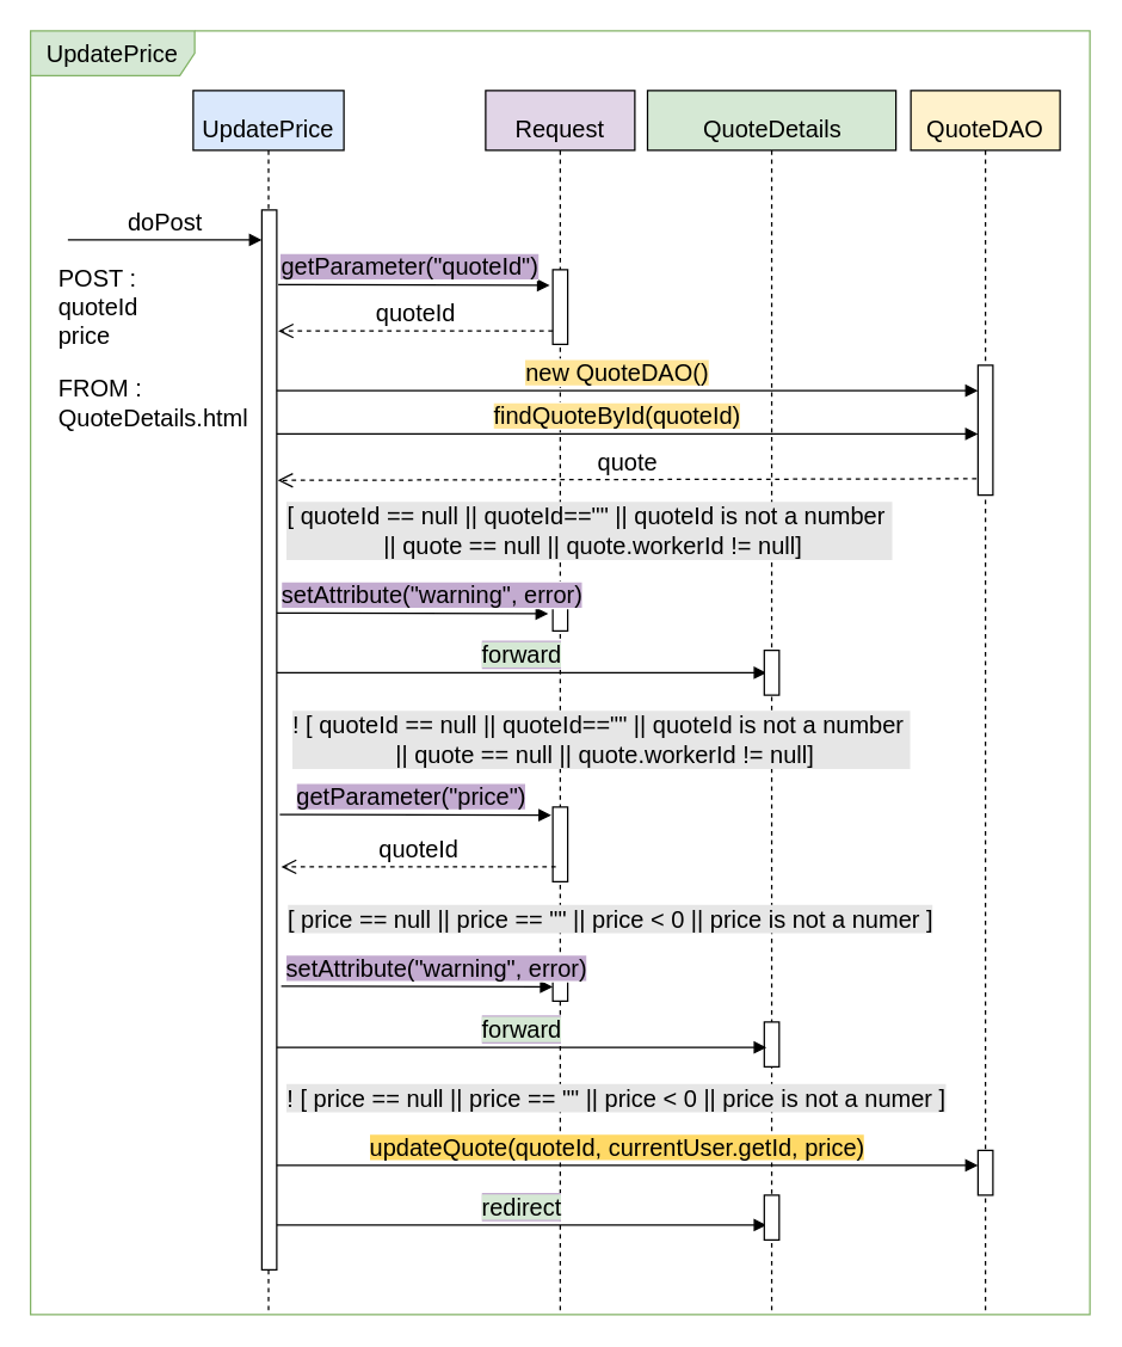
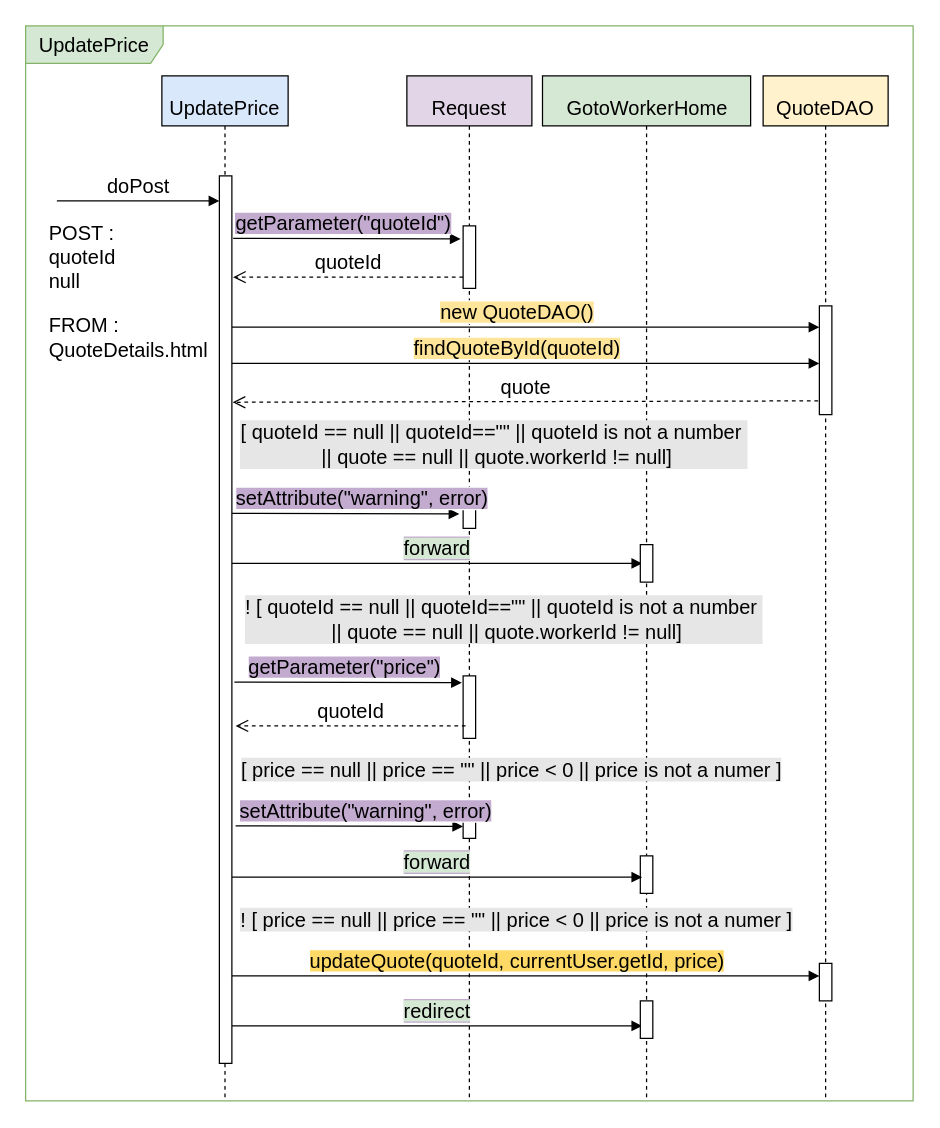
  <mxCell id="0" />
  <mxCell id="1" parent="0" />
  <mxCell id="2" value="UpdatePrice" style="shape=umlFrame;whiteSpace=wrap;html=1;fontSize=16;width=110;height=30;fillColor=#d5e8d4;strokeColor=#82b366;" parent="1" vertex="1"><mxGeometry x="20" y="20" width="710" height="860" as="geometry" /></mxCell>
  <mxCell id="3" value="&lt;font style=&quot;font-size: 16px;&quot;&gt;UpdatePrice&lt;/font&gt;" style="shape=umlLifeline;perimeter=lifelinePerimeter;whiteSpace=wrap;html=1;container=1;collapsible=0;recursiveResize=0;outlineConnect=0;fontSize=33;align=center;fillColor=#dae8fc;strokeColor=#000000;" parent="1" vertex="1"><mxGeometry x="129" y="60" width="101" height="820" as="geometry" /></mxCell>
  <mxCell id="4" value="&lt;span style=&quot;font-size: 16px;&quot;&gt;Request&lt;/span&gt;" style="shape=umlLifeline;perimeter=lifelinePerimeter;whiteSpace=wrap;html=1;container=1;collapsible=0;recursiveResize=0;outlineConnect=0;fontSize=33;align=center;fillColor=#e1d5e7;strokeColor=#000000;" parent="1" vertex="1"><mxGeometry x="325" y="60" width="100" height="820" as="geometry" /></mxCell>
  <mxCell id="5" value="" style="html=1;points=[];perimeter=orthogonalPerimeter;fontSize=16;" parent="4" vertex="1"><mxGeometry x="45" y="120" width="10" height="50" as="geometry" /></mxCell>
  <mxCell id="6" value="" style="html=1;points=[];perimeter=orthogonalPerimeter;fontSize=16;" vertex="1" parent="4"><mxGeometry x="45" y="342" width="10" height="20" as="geometry" /></mxCell>
  <mxCell id="7" value="&lt;span style=&quot;background-color: rgb(213, 232, 212);&quot;&gt;forward&lt;/span&gt;" style="html=1;verticalAlign=bottom;endArrow=block;rounded=0;labelBackgroundColor=#C3ABD0;fontSize=16;fontColor=#000000;" edge="1" parent="4"><mxGeometry width="80" relative="1" as="geometry"><mxPoint x="-140" y="390" as="sourcePoint" /><mxPoint x="188.25" y="390" as="targetPoint" /></mxGeometry></mxCell>
  <mxCell id="8" value="" style="html=1;points=[];perimeter=orthogonalPerimeter;fontSize=16;" vertex="1" parent="4"><mxGeometry x="45" y="480" width="10" height="50" as="geometry" /></mxCell>
  <mxCell id="9" value="" style="html=1;points=[];perimeter=orthogonalPerimeter;fontSize=16;" vertex="1" parent="4"><mxGeometry x="45" y="590" width="10" height="20" as="geometry" /></mxCell>
  <mxCell id="10" value="&lt;span style=&quot;background-color: rgb(213, 232, 212);&quot;&gt;redirect&lt;/span&gt;" style="html=1;verticalAlign=bottom;endArrow=block;rounded=0;labelBackgroundColor=#C3ABD0;fontSize=16;fontColor=#000000;" edge="1" parent="4"><mxGeometry width="80" relative="1" as="geometry"><mxPoint x="-140" y="760" as="sourcePoint" /><mxPoint x="188.25" y="760" as="targetPoint" /></mxGeometry></mxCell>
- <mxCell id="11" value="&lt;p style=&quot;line-height: 0.4;&quot;&gt;&lt;/p&gt;&lt;blockquote style=&quot;margin: 0px 0px 0px 40px; border: none; padding: 0px; line-height: 0.6;&quot;&gt;&lt;/blockquote&gt;&lt;span style=&quot;font-size: 16px;&quot;&gt;QuoteDetails&lt;/span&gt;&lt;br&gt;&lt;p&gt;&lt;/p&gt;" style="shape=umlLifeline;perimeter=lifelinePerimeter;whiteSpace=wrap;html=1;container=1;collapsible=0;recursiveResize=0;outlineConnect=0;fontSize=33;align=center;fillColor=#d5e8d4;strokeColor=#000000;" parent="1" vertex="1"><mxGeometry x="433.5" y="60" width="166.5" height="820" as="geometry" /></mxCell>
+ <mxCell id="11" value="&lt;p style=&quot;line-height: 0.4;&quot;&gt;&lt;/p&gt;&lt;blockquote style=&quot;margin: 0px 0px 0px 40px; border: none; padding: 0px; line-height: 0.6;&quot;&gt;&lt;/blockquote&gt;&lt;span style=&quot;font-size: 16px;&quot;&gt;GotoWorkerHome&lt;/span&gt;&lt;br&gt;&lt;p&gt;&lt;/p&gt;" style="shape=umlLifeline;perimeter=lifelinePerimeter;whiteSpace=wrap;html=1;container=1;collapsible=0;recursiveResize=0;outlineConnect=0;fontSize=33;align=center;fillColor=#d5e8d4;strokeColor=#000000;" parent="1" vertex="1"><mxGeometry x="433.5" y="60" width="166.5" height="820" as="geometry" /></mxCell>
  <mxCell id="12" value="quote" style="html=1;verticalAlign=bottom;endArrow=open;dashed=1;endSize=8;rounded=0;fontSize=16;entryX=1.067;entryY=0.656;entryDx=0;entryDy=0;entryPerimeter=0;" edge="1" parent="11"><mxGeometry relative="1" as="geometry"><mxPoint x="220.5" y="260" as="sourcePoint" /><mxPoint x="-247.83" y="261.12" as="targetPoint" /></mxGeometry></mxCell>
  <mxCell id="13" value="[ quoteId == null || quoteId==&quot;&quot; || quoteId is not a number&amp;nbsp;&lt;br&gt;&amp;nbsp;|| quote == null || quote.workerId != null]" style="text;html=1;strokeColor=none;fillColor=none;align=center;verticalAlign=middle;whiteSpace=wrap;rounded=0;labelBackgroundColor=#E6E6E6;fontSize=16;fontColor=#000000;" vertex="1" parent="11"><mxGeometry x="-243.5" y="280" width="410" height="30" as="geometry" /></mxCell>
  <mxCell id="14" value="" style="html=1;points=[];perimeter=orthogonalPerimeter;fontSize=16;" vertex="1" parent="11"><mxGeometry x="78.25" y="375" width="10" height="30" as="geometry" /></mxCell>
  <mxCell id="15" value="" style="html=1;points=[];perimeter=orthogonalPerimeter;fontSize=16;" vertex="1" parent="11"><mxGeometry x="78.25" y="624" width="10" height="30" as="geometry" /></mxCell>
  <mxCell id="16" value="" style="html=1;points=[];perimeter=orthogonalPerimeter;fontSize=16;" vertex="1" parent="11"><mxGeometry x="78.25" y="740" width="10" height="30" as="geometry" /></mxCell>
  <mxCell id="17" value="&lt;span style=&quot;font-size: 16px;&quot;&gt;QuoteDAO&lt;/span&gt;" style="shape=umlLifeline;perimeter=lifelinePerimeter;whiteSpace=wrap;html=1;container=1;collapsible=0;recursiveResize=0;outlineConnect=0;fontSize=33;align=center;fillColor=#fff2cc;strokeColor=#000000;" parent="1" vertex="1"><mxGeometry x="610" y="60" width="100" height="820" as="geometry" /></mxCell>
  <mxCell id="18" value="" style="html=1;points=[];perimeter=orthogonalPerimeter;fontSize=16;" parent="17" vertex="1"><mxGeometry x="45" y="184" width="10" height="87" as="geometry" /></mxCell>
  <mxCell id="19" value="" style="html=1;points=[];perimeter=orthogonalPerimeter;fontSize=16;" vertex="1" parent="17"><mxGeometry x="45" y="710" width="10" height="30" as="geometry" /></mxCell>
- <mxCell id="20" value="POST :&lt;br&gt;&lt;div style=&quot;&quot;&gt;quoteId&lt;/div&gt;&lt;div style=&quot;&quot;&gt;price&lt;/div&gt;" style="text;html=1;strokeColor=none;fillColor=none;align=left;verticalAlign=middle;whiteSpace=wrap;rounded=0;fontSize=16;" parent="1" vertex="1"><mxGeometry x="37" y="170" width="140" height="70" as="geometry" /></mxCell>
+ <mxCell id="20" value="POST :&lt;br&gt;&lt;div style=&quot;&quot;&gt;quoteId&lt;/div&gt;&lt;div style=&quot;&quot;&gt;null&lt;/div&gt;" style="text;html=1;strokeColor=none;fillColor=none;align=left;verticalAlign=middle;whiteSpace=wrap;rounded=0;fontSize=16;" parent="1" vertex="1"><mxGeometry x="37" y="170" width="140" height="70" as="geometry" /></mxCell>
  <mxCell id="21" value="" style="html=1;points=[];perimeter=orthogonalPerimeter;fontSize=16;" parent="1" vertex="1"><mxGeometry x="175" y="140" width="10" height="710" as="geometry" /></mxCell>
  <mxCell id="22" value="doPost" style="html=1;verticalAlign=bottom;endArrow=block;rounded=0;fontSize=16;" parent="1" edge="1"><mxGeometry width="80" relative="1" as="geometry"><mxPoint x="45" y="160" as="sourcePoint" /><mxPoint x="175" y="160" as="targetPoint" /></mxGeometry></mxCell>
  <mxCell id="23" value="quoteId" style="html=1;verticalAlign=bottom;endArrow=open;dashed=1;endSize=8;rounded=0;fontSize=16;" parent="1" edge="1" source="5"><mxGeometry relative="1" as="geometry"><mxPoint x="361" y="220.38" as="sourcePoint" /><mxPoint x="186" y="221" as="targetPoint" /></mxGeometry></mxCell>
  <mxCell id="24" value="FROM :&lt;br&gt;QuoteDetails.html" style="text;html=1;strokeColor=none;fillColor=none;align=left;verticalAlign=middle;whiteSpace=wrap;rounded=0;fontSize=16;" parent="1" vertex="1"><mxGeometry x="37" y="244" width="102" height="50" as="geometry" /></mxCell>
  <mxCell id="25" value="&lt;span style=&quot;background-color: rgb(195, 171, 208);&quot;&gt;getParameter(&quot;quoteId&quot;)&lt;/span&gt;" style="html=1;verticalAlign=bottom;endArrow=block;rounded=0;fontSize=16;entryX=0.2;entryY=0.45;entryDx=0;entryDy=0;entryPerimeter=0;" parent="1" edge="1"><mxGeometry x="-0.029" width="80" relative="1" as="geometry"><mxPoint x="186" y="190" as="sourcePoint" /><mxPoint x="368" y="190.5" as="targetPoint" /><mxPoint as="offset" /></mxGeometry></mxCell>
  <mxCell id="26" value="&lt;span style=&quot;background-color: rgb(195, 171, 208);&quot;&gt;setAttribute(&quot;warning&quot;, error)&lt;/span&gt;" style="html=1;verticalAlign=bottom;endArrow=block;rounded=0;fontSize=16;entryX=0.2;entryY=0.45;entryDx=0;entryDy=0;entryPerimeter=0;" edge="1" parent="1"><mxGeometry x="0.154" width="80" relative="1" as="geometry"><mxPoint x="185" y="410" as="sourcePoint" /><mxPoint x="367" y="410.5" as="targetPoint" /><mxPoint x="-1" as="offset" /></mxGeometry></mxCell>
  <mxCell id="27" value="&lt;span style=&quot;background-color: rgb(255, 229, 153);&quot;&gt;new QuoteDAO()&lt;/span&gt;" style="html=1;verticalAlign=bottom;endArrow=block;rounded=0;fontSize=16;" edge="1" parent="1"><mxGeometry x="-0.029" width="80" relative="1" as="geometry"><mxPoint x="185" y="261" as="sourcePoint" /><mxPoint x="655" y="261" as="targetPoint" /><mxPoint as="offset" /></mxGeometry></mxCell>
  <mxCell id="28" value="&lt;span style=&quot;background-color: rgb(255, 229, 153);&quot;&gt;findQuoteById(quoteId)&lt;/span&gt;" style="html=1;verticalAlign=bottom;endArrow=block;rounded=0;fontSize=16;" edge="1" parent="1"><mxGeometry x="-0.029" width="80" relative="1" as="geometry"><mxPoint x="185" y="290" as="sourcePoint" /><mxPoint x="655" y="290" as="targetPoint" /><mxPoint as="offset" /></mxGeometry></mxCell>
  <mxCell id="29" value="&lt;span style=&quot;background-color: rgb(195, 171, 208);&quot;&gt;getParameter(&quot;price&quot;)&lt;/span&gt;" style="html=1;verticalAlign=bottom;endArrow=block;rounded=0;fontSize=16;entryX=0.2;entryY=0.45;entryDx=0;entryDy=0;entryPerimeter=0;" edge="1" parent="1"><mxGeometry x="-0.029" width="80" relative="1" as="geometry"><mxPoint x="187" y="545" as="sourcePoint" /><mxPoint x="369" y="545.5" as="targetPoint" /><mxPoint as="offset" /></mxGeometry></mxCell>
  <mxCell id="30" value="! [ quoteId == null || quoteId==&quot;&quot; || quoteId is not a number&amp;nbsp;&lt;br&gt;&amp;nbsp;|| quote == null || quote.workerId != null]" style="text;html=1;strokeColor=none;fillColor=none;align=center;verticalAlign=middle;whiteSpace=wrap;rounded=0;labelBackgroundColor=#E6E6E6;fontSize=16;fontColor=#000000;" vertex="1" parent="1"><mxGeometry x="188" y="480" width="430" height="30" as="geometry" /></mxCell>
  <mxCell id="31" value="quoteId" style="html=1;verticalAlign=bottom;endArrow=open;dashed=1;endSize=8;rounded=0;fontSize=16;" edge="1" parent="1"><mxGeometry relative="1" as="geometry"><mxPoint x="372" y="580" as="sourcePoint" /><mxPoint x="188" y="580" as="targetPoint" /></mxGeometry></mxCell>
  <mxCell id="32" value="[ price == null || price == &quot;&quot; || price &amp;lt; 0 || price is not a numer ]" style="text;html=1;strokeColor=none;fillColor=none;align=center;verticalAlign=middle;whiteSpace=wrap;rounded=0;labelBackgroundColor=#E6E6E6;fontSize=16;fontColor=#000000;" vertex="1" parent="1"><mxGeometry x="178" y="600" width="462" height="30" as="geometry" /></mxCell>
  <mxCell id="33" value="&lt;span style=&quot;background-color: rgb(195, 171, 208);&quot;&gt;setAttribute(&quot;warning&quot;, error)&lt;/span&gt;" style="html=1;verticalAlign=bottom;endArrow=block;rounded=0;fontSize=16;entryX=0.2;entryY=0.45;entryDx=0;entryDy=0;entryPerimeter=0;" edge="1" parent="1"><mxGeometry x="0.154" width="80" relative="1" as="geometry"><mxPoint x="188" y="660" as="sourcePoint" /><mxPoint x="370" y="660.5" as="targetPoint" /><mxPoint x="-1" as="offset" /></mxGeometry></mxCell>
  <mxCell id="34" value="&lt;span style=&quot;background-color: rgb(213, 232, 212);&quot;&gt;forward&lt;/span&gt;" style="html=1;verticalAlign=bottom;endArrow=block;rounded=0;labelBackgroundColor=#C3ABD0;fontSize=16;fontColor=#000000;" edge="1" parent="1"><mxGeometry width="80" relative="1" as="geometry"><mxPoint x="185" y="701" as="sourcePoint" /><mxPoint x="513.25" y="701" as="targetPoint" /></mxGeometry></mxCell>
  <mxCell id="35" value="! [ price == null || price == &quot;&quot; || price &amp;lt; 0 || price is not a numer ]" style="text;html=1;strokeColor=none;fillColor=none;align=center;verticalAlign=middle;whiteSpace=wrap;rounded=0;labelBackgroundColor=#E6E6E6;fontSize=16;fontColor=#000000;" vertex="1" parent="1"><mxGeometry x="182" y="720" width="462" height="30" as="geometry" /></mxCell>
  <mxCell id="36" value="&lt;span style=&quot;background-color: rgb(255, 217, 102);&quot;&gt;updateQuote(quoteId, currentUser.getId, price)&lt;/span&gt;" style="html=1;verticalAlign=bottom;endArrow=block;rounded=0;fontSize=16;" edge="1" parent="1"><mxGeometry x="-0.029" width="80" relative="1" as="geometry"><mxPoint x="185" y="780" as="sourcePoint" /><mxPoint x="655" y="780" as="targetPoint" /><mxPoint as="offset" /></mxGeometry></mxCell>
